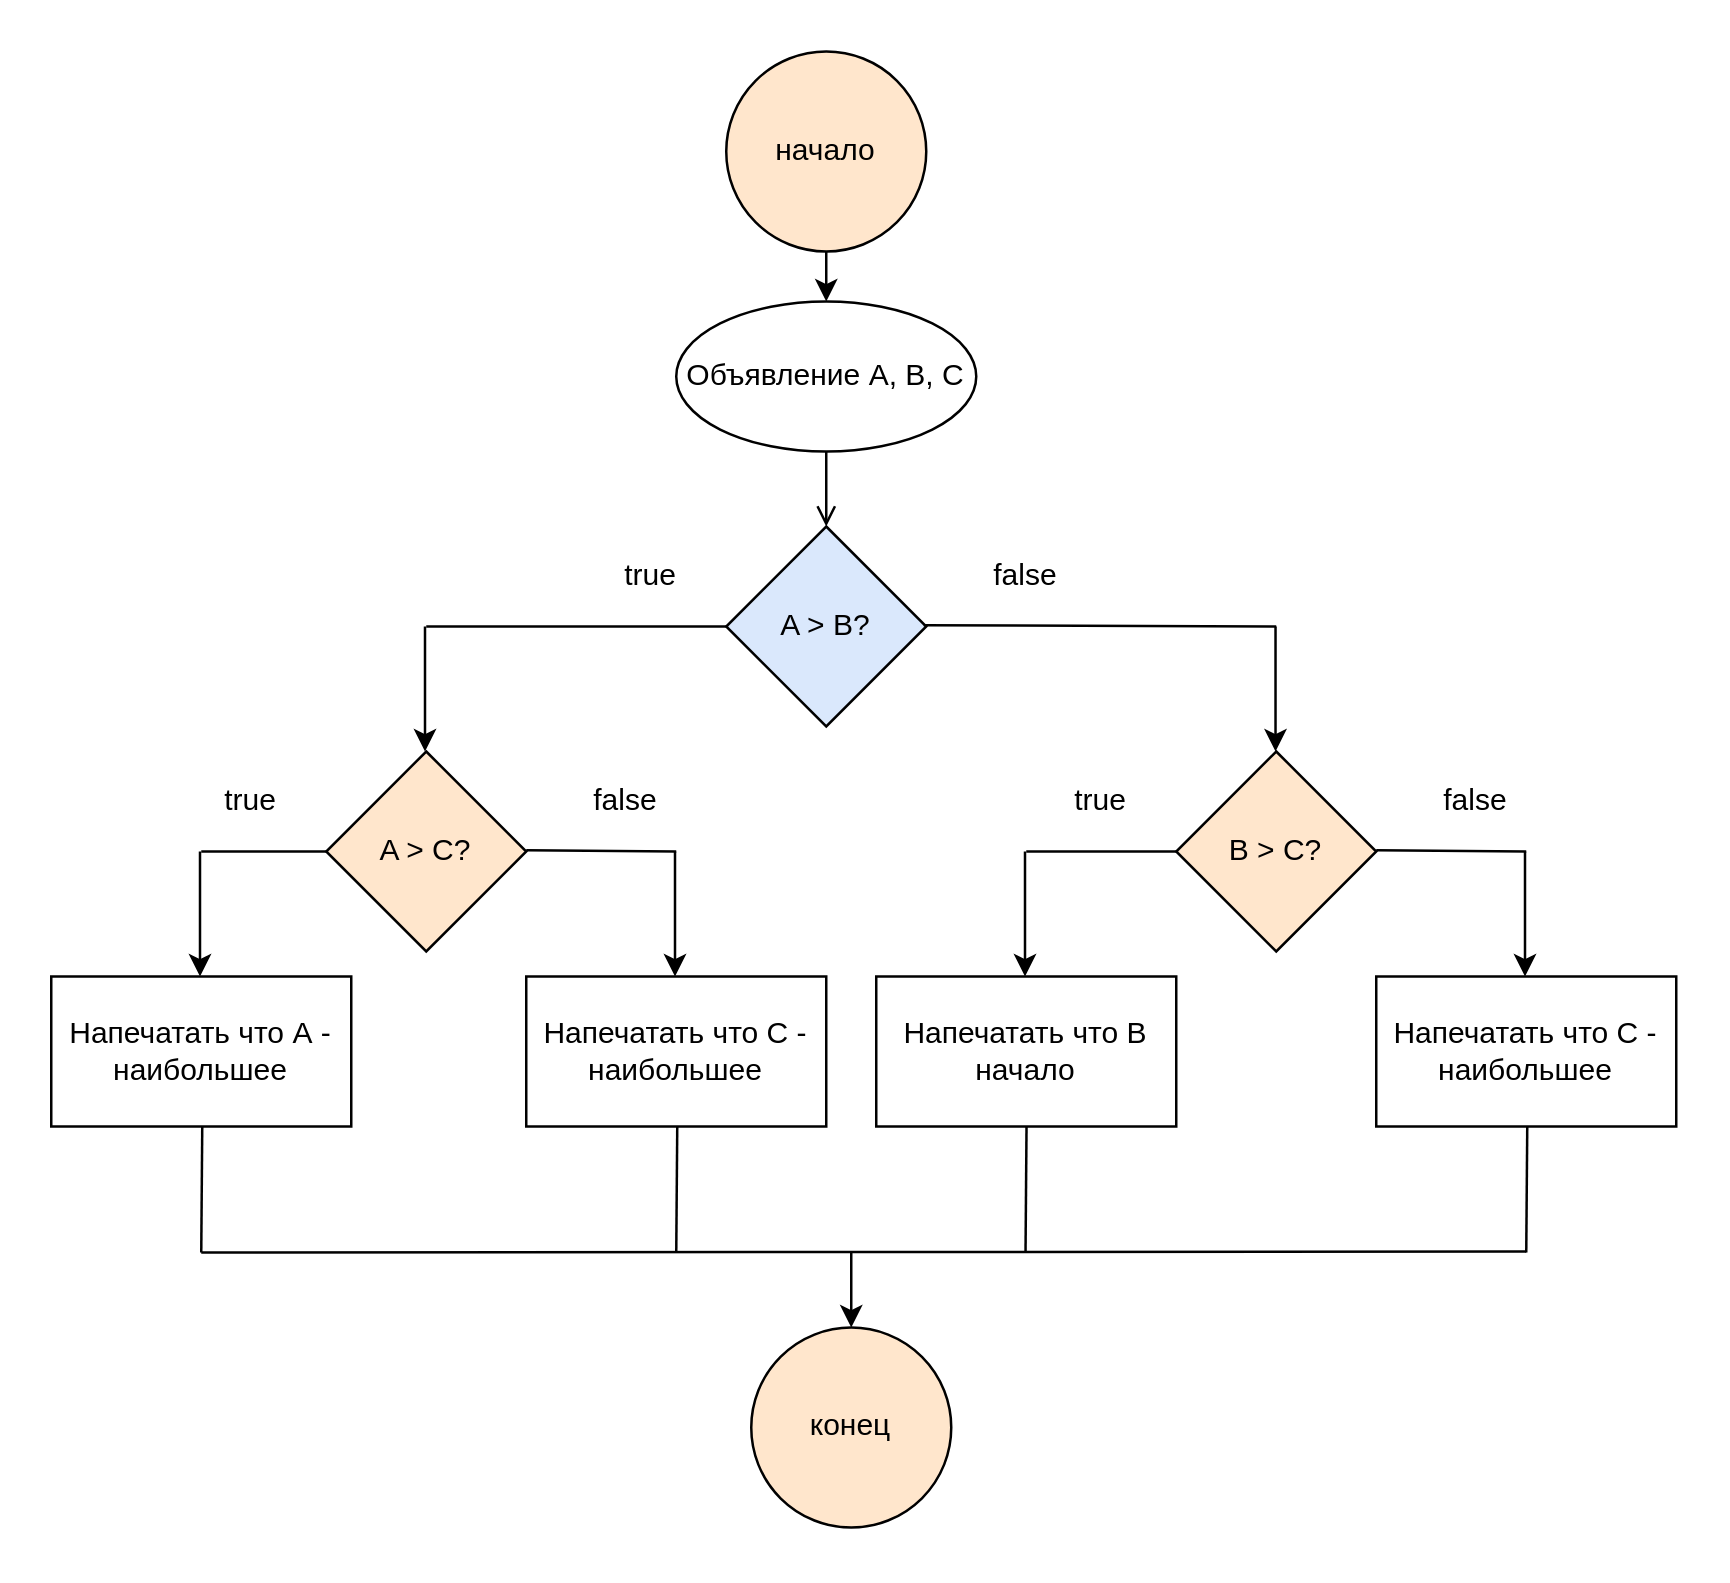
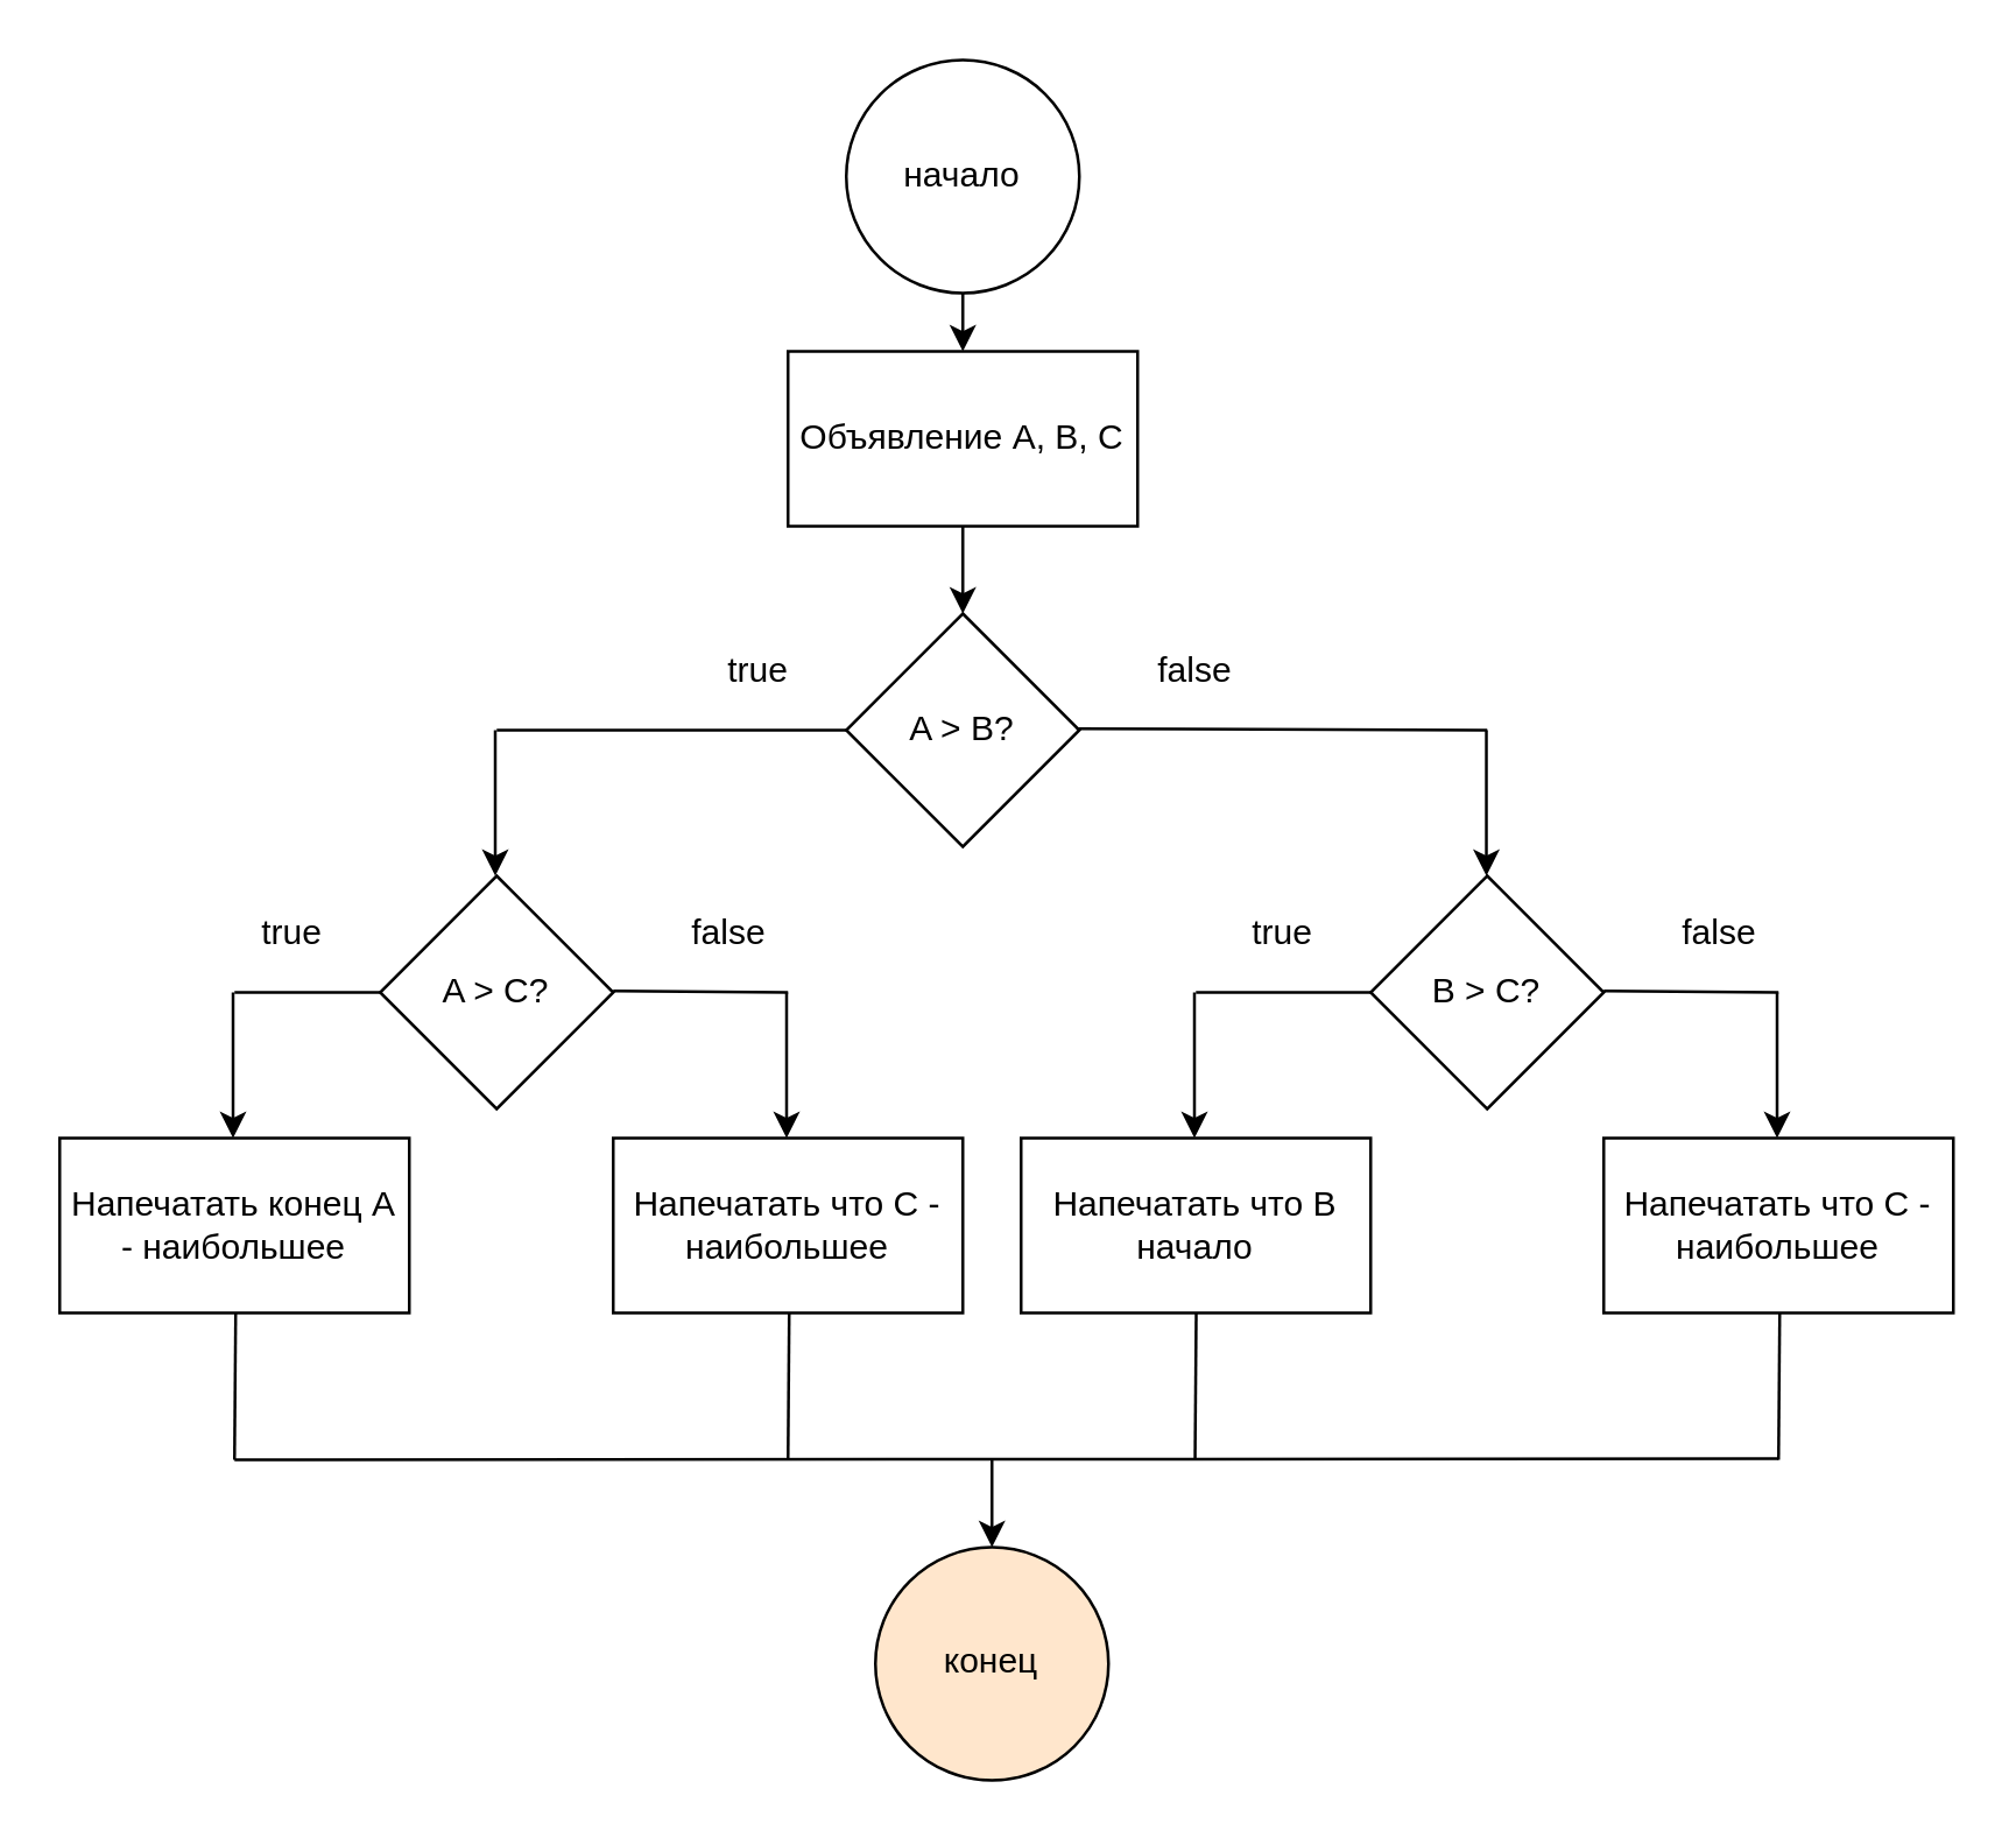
  <mxCell id="0" />
  <mxCell id="1" parent="0" />
- <mxCell id="2" value="начало" style="ellipse;whiteSpace=wrap;html=1;fillColor=#ffe6cc;" parent="1" vertex="1"><mxGeometry x="290" y="20" width="80" height="80" as="geometry" /></mxCell>
+ <mxCell id="2" value="начало" style="ellipse;whiteSpace=wrap;html=1;" parent="1" vertex="1"><mxGeometry x="290" y="20" width="80" height="80" as="geometry" /></mxCell>
  <mxCell id="3" value="" style="endArrow=classic;html=1;" parent="1" target="4" edge="1"><mxGeometry width="50" height="50" relative="1" as="geometry"><mxPoint x="330" y="100" as="sourcePoint" /><mxPoint x="330" y="130" as="targetPoint" /></mxGeometry></mxCell>
- <mxCell id="4" value="Объявление A, B, C" style="ellipse;whiteSpace=wrap;html=1;" parent="1" vertex="1"><mxGeometry x="270" y="120" width="120" height="60" as="geometry" /></mxCell>
- <mxCell id="5" value="" style="endArrow=open;html=1;exitX=0.5;exitY=1;exitDx=0;exitDy=0;" parent="1" source="4" target="6" edge="1"><mxGeometry width="50" height="50" relative="1" as="geometry"><mxPoint x="350" y="230" as="sourcePoint" /><mxPoint x="330" y="230" as="targetPoint" /></mxGeometry></mxCell>
- <mxCell id="6" value="A &amp;gt; B?" style="rhombus;whiteSpace=wrap;html=1;fillColor=#dae8fc;" parent="1" vertex="1"><mxGeometry x="290" y="210" width="80" height="80" as="geometry" /></mxCell>
+ <mxCell id="4" value="Объявление A, B, C" style="rounded=0;whiteSpace=wrap;html=1;" parent="1" vertex="1"><mxGeometry x="270" y="120" width="120" height="60" as="geometry" /></mxCell>
+ <mxCell id="5" value="" style="endArrow=classic;html=1;exitX=0.5;exitY=1;exitDx=0;exitDy=0;" parent="1" source="4" target="6" edge="1"><mxGeometry width="50" height="50" relative="1" as="geometry"><mxPoint x="350" y="230" as="sourcePoint" /><mxPoint x="330" y="230" as="targetPoint" /></mxGeometry></mxCell>
+ <mxCell id="6" value="A &amp;gt; B?" style="rhombus;whiteSpace=wrap;html=1;" parent="1" vertex="1"><mxGeometry x="290" y="210" width="80" height="80" as="geometry" /></mxCell>
  <mxCell id="7" value="true" style="text;html=1;strokeColor=none;fillColor=none;align=center;verticalAlign=middle;whiteSpace=wrap;rounded=0;" parent="1" vertex="1"><mxGeometry x="240" y="220" width="40" height="20" as="geometry" /></mxCell>
  <mxCell id="8" value="false" style="text;html=1;strokeColor=none;fillColor=none;align=center;verticalAlign=middle;whiteSpace=wrap;rounded=0;" parent="1" vertex="1"><mxGeometry x="390" y="220" width="40" height="20" as="geometry" /></mxCell>
  <mxCell id="9" value="" style="endArrow=none;html=1;exitX=0;exitY=0.5;exitDx=0;exitDy=0;" parent="1" source="6" edge="1"><mxGeometry width="50" height="50" relative="1" as="geometry"><mxPoint x="350" y="230" as="sourcePoint" /><mxPoint x="170" y="250" as="targetPoint" /></mxGeometry></mxCell>
  <mxCell id="10" value="" style="endArrow=classic;html=1;" parent="1" edge="1"><mxGeometry width="50" height="50" relative="1" as="geometry"><mxPoint x="169.5" y="250" as="sourcePoint" /><mxPoint x="169.5" y="300" as="targetPoint" /></mxGeometry></mxCell>
- <mxCell id="11" value="A &amp;gt; C?" style="rhombus;whiteSpace=wrap;html=1;fillColor=#ffe6cc;" parent="1" vertex="1"><mxGeometry x="130" y="300" width="80" height="80" as="geometry" /></mxCell>
+ <mxCell id="11" value="A &amp;gt; C?" style="rhombus;whiteSpace=wrap;html=1;" parent="1" vertex="1"><mxGeometry x="130" y="300" width="80" height="80" as="geometry" /></mxCell>
  <mxCell id="12" value="true" style="text;html=1;strokeColor=none;fillColor=none;align=center;verticalAlign=middle;whiteSpace=wrap;rounded=0;" parent="1" vertex="1"><mxGeometry x="80" y="310" width="40" height="20" as="geometry" /></mxCell>
  <mxCell id="13" value="" style="endArrow=none;html=1;exitX=0;exitY=0.5;exitDx=0;exitDy=0;" parent="1" edge="1"><mxGeometry width="50" height="50" relative="1" as="geometry"><mxPoint x="130" y="340" as="sourcePoint" /><mxPoint x="80" y="340" as="targetPoint" /></mxGeometry></mxCell>
  <mxCell id="14" value="" style="endArrow=classic;html=1;" parent="1" edge="1"><mxGeometry width="50" height="50" relative="1" as="geometry"><mxPoint x="79.5" y="340" as="sourcePoint" /><mxPoint x="79.5" y="390" as="targetPoint" /></mxGeometry></mxCell>
  <mxCell id="15" value="" style="endArrow=classic;html=1;" parent="1" edge="1"><mxGeometry width="50" height="50" relative="1" as="geometry"><mxPoint x="509.71" y="250" as="sourcePoint" /><mxPoint x="509.71" y="300" as="targetPoint" /></mxGeometry></mxCell>
  <mxCell id="16" value="false" style="text;html=1;strokeColor=none;fillColor=none;align=center;verticalAlign=middle;whiteSpace=wrap;rounded=0;" parent="1" vertex="1"><mxGeometry x="230" y="310" width="40" height="20" as="geometry" /></mxCell>
  <mxCell id="17" value="" style="endArrow=none;html=1;" parent="1" edge="1"><mxGeometry width="50" height="50" relative="1" as="geometry"><mxPoint x="270" y="340" as="sourcePoint" /><mxPoint x="210" y="339.5" as="targetPoint" /></mxGeometry></mxCell>
  <mxCell id="18" value="" style="endArrow=classic;html=1;" parent="1" edge="1"><mxGeometry width="50" height="50" relative="1" as="geometry"><mxPoint x="269.5" y="340" as="sourcePoint" /><mxPoint x="269.5" y="390" as="targetPoint" /></mxGeometry></mxCell>
  <mxCell id="19" value="" style="endArrow=none;html=1;" parent="1" edge="1"><mxGeometry width="50" height="50" relative="1" as="geometry"><mxPoint x="510" y="250" as="sourcePoint" /><mxPoint x="369" y="249.5" as="targetPoint" /></mxGeometry></mxCell>
- <mxCell id="20" value="В &amp;gt; C?" style="rhombus;whiteSpace=wrap;html=1;fillColor=#ffe6cc;" parent="1" vertex="1"><mxGeometry x="470" y="300" width="80" height="80" as="geometry" /></mxCell>
+ <mxCell id="20" value="В &amp;gt; C?" style="rhombus;whiteSpace=wrap;html=1;" parent="1" vertex="1"><mxGeometry x="470" y="300" width="80" height="80" as="geometry" /></mxCell>
  <mxCell id="21" value="true" style="text;html=1;strokeColor=none;fillColor=none;align=center;verticalAlign=middle;whiteSpace=wrap;rounded=0;" parent="1" vertex="1"><mxGeometry x="420" y="310" width="40" height="20" as="geometry" /></mxCell>
  <mxCell id="22" value="" style="endArrow=none;html=1;exitX=0;exitY=0.5;exitDx=0;exitDy=0;" parent="1" edge="1"><mxGeometry width="50" height="50" relative="1" as="geometry"><mxPoint x="470" y="340" as="sourcePoint" /><mxPoint x="410" y="340" as="targetPoint" /></mxGeometry></mxCell>
  <mxCell id="23" value="" style="endArrow=classic;html=1;" parent="1" edge="1"><mxGeometry width="50" height="50" relative="1" as="geometry"><mxPoint x="409.5" y="340" as="sourcePoint" /><mxPoint x="409.5" y="390" as="targetPoint" /></mxGeometry></mxCell>
  <mxCell id="24" value="false" style="text;html=1;strokeColor=none;fillColor=none;align=center;verticalAlign=middle;whiteSpace=wrap;rounded=0;" parent="1" vertex="1"><mxGeometry x="570" y="310" width="40" height="20" as="geometry" /></mxCell>
  <mxCell id="25" value="" style="endArrow=none;html=1;" parent="1" edge="1"><mxGeometry width="50" height="50" relative="1" as="geometry"><mxPoint x="610" y="340" as="sourcePoint" /><mxPoint x="550" y="339.5" as="targetPoint" /></mxGeometry></mxCell>
  <mxCell id="26" value="" style="endArrow=classic;html=1;" parent="1" edge="1"><mxGeometry width="50" height="50" relative="1" as="geometry"><mxPoint x="609.5" y="340" as="sourcePoint" /><mxPoint x="609.5" y="390" as="targetPoint" /></mxGeometry></mxCell>
- <mxCell id="27" value="Напечатать что А - наибольшее" style="rounded=0;whiteSpace=wrap;html=1;" parent="1" vertex="1"><mxGeometry x="20" y="390" width="120" height="60" as="geometry" /></mxCell>
+ <mxCell id="27" value="Напечатать конец А - наибольшее" style="rounded=0;whiteSpace=wrap;html=1;" parent="1" vertex="1"><mxGeometry x="20" y="390" width="120" height="60" as="geometry" /></mxCell>
  <mxCell id="28" value="Напечатать что С - наибольшее" style="rounded=0;whiteSpace=wrap;html=1;" parent="1" vertex="1"><mxGeometry x="210" y="390" width="120" height="60" as="geometry" /></mxCell>
  <mxCell id="29" value="Напечатать что В начало" style="rounded=0;whiteSpace=wrap;html=1;" parent="1" vertex="1"><mxGeometry x="350" y="390" width="120" height="60" as="geometry" /></mxCell>
  <mxCell id="30" value="Напечатать что С - наибольшее" style="rounded=0;whiteSpace=wrap;html=1;" parent="1" vertex="1"><mxGeometry x="550" y="390" width="120" height="60" as="geometry" /></mxCell>
  <mxCell id="31" value="" style="endArrow=none;html=1;" edge="1" parent="1"><mxGeometry width="50" height="50" relative="1" as="geometry"><mxPoint x="80" y="500.42" as="sourcePoint" /><mxPoint x="610" y="500" as="targetPoint" /></mxGeometry></mxCell>
  <mxCell id="32" value="конец" style="ellipse;whiteSpace=wrap;html=1;fillColor=#ffe6cc;" vertex="1" parent="1"><mxGeometry x="300" y="530.42" width="80" height="80" as="geometry" /></mxCell>
  <mxCell id="33" value="" style="endArrow=classic;html=1;" edge="1" parent="1"><mxGeometry width="50" height="50" relative="1" as="geometry"><mxPoint x="340" y="500.42" as="sourcePoint" /><mxPoint x="340" y="530.42" as="targetPoint" /></mxGeometry></mxCell>
  <mxCell id="34" value="" style="endArrow=none;html=1;entryX=0.42;entryY=0.993;entryDx=0;entryDy=0;entryPerimeter=0;" edge="1" parent="1"><mxGeometry width="50" height="50" relative="1" as="geometry"><mxPoint x="80" y="500.42" as="sourcePoint" /><mxPoint x="80.4" y="450" as="targetPoint" /></mxGeometry></mxCell>
  <mxCell id="35" value="" style="endArrow=none;html=1;entryX=0.42;entryY=0.993;entryDx=0;entryDy=0;entryPerimeter=0;" edge="1" parent="1"><mxGeometry width="50" height="50" relative="1" as="geometry"><mxPoint x="270" y="500.42" as="sourcePoint" /><mxPoint x="270.4" y="450" as="targetPoint" /></mxGeometry></mxCell>
  <mxCell id="36" value="" style="endArrow=none;html=1;entryX=0.42;entryY=0.993;entryDx=0;entryDy=0;entryPerimeter=0;" edge="1" parent="1"><mxGeometry width="50" height="50" relative="1" as="geometry"><mxPoint x="409.71" y="500.42" as="sourcePoint" /><mxPoint x="410.11" y="450" as="targetPoint" /></mxGeometry></mxCell>
  <mxCell id="37" value="" style="endArrow=none;html=1;entryX=0.42;entryY=0.993;entryDx=0;entryDy=0;entryPerimeter=0;" edge="1" parent="1"><mxGeometry width="50" height="50" relative="1" as="geometry"><mxPoint x="610" y="500.42" as="sourcePoint" /><mxPoint x="610.4" y="450" as="targetPoint" /></mxGeometry></mxCell>
